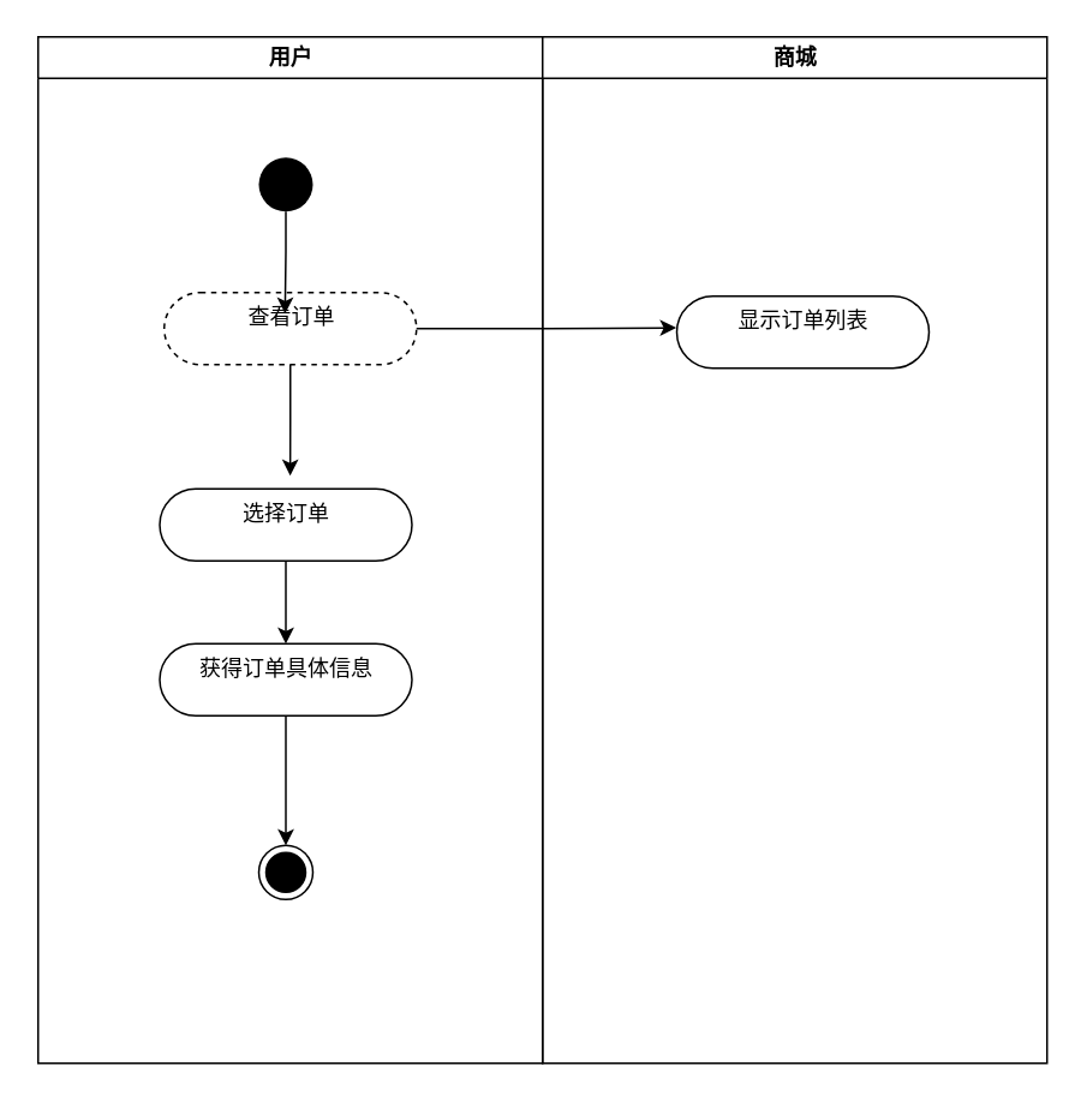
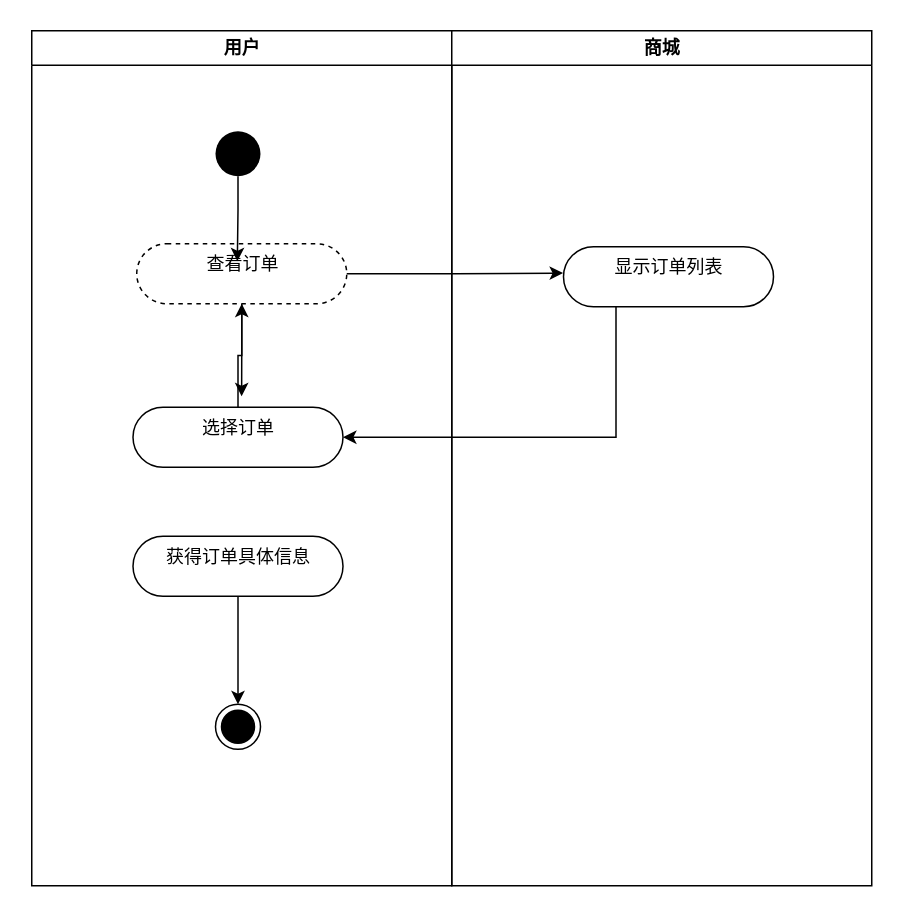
  <mxCell id="0" />
  <mxCell id="1" parent="0" />
  <mxCell id="2" value="用户" style="swimlane;whiteSpace=wrap" parent="1" vertex="1"><mxGeometry x="20.5" y="20" width="280" height="570" as="geometry" /></mxCell>
  <mxCell id="3" value="查看订单" style="html=1;align=center;verticalAlign=top;rounded=1;absoluteArcSize=1;arcSize=140;dashed=1;" vertex="1" parent="2"><mxGeometry x="70" y="142" width="140" height="40" as="geometry" /></mxCell>
  <mxCell id="4" style="edgeStyle=orthogonalEdgeStyle;rounded=0;orthogonalLoop=1;jettySize=auto;html=1;exitX=0.5;exitY=1;exitDx=0;exitDy=0;entryX=0.479;entryY=0.293;entryDx=0;entryDy=0;entryPerimeter=0;" edge="1" parent="2" source="5" target="3"><mxGeometry relative="1" as="geometry" /></mxCell>
  <mxCell id="5" value="" style="ellipse;fillColor=#000000;strokeColor=none;" vertex="1" parent="2"><mxGeometry x="122.5" y="67" width="30" height="30" as="geometry" /></mxCell>
  <mxCell id="6" style="edgeStyle=orthogonalEdgeStyle;rounded=0;orthogonalLoop=1;jettySize=auto;html=1;exitX=0.5;exitY=1;exitDx=0;exitDy=0;entryX=0.5;entryY=0;entryDx=0;entryDy=0;" edge="1" parent="2" source="7" target="10"><mxGeometry relative="1" as="geometry" /></mxCell>
  <mxCell id="7" value="获得订单具体信息" style="html=1;align=center;verticalAlign=top;rounded=1;absoluteArcSize=1;arcSize=140;dashed=0;" vertex="1" parent="2"><mxGeometry x="67.5" y="337" width="140" height="40" as="geometry" /></mxCell>
- <mxCell id="8" value="" style="edgeStyle=orthogonalEdgeStyle;rounded=0;orthogonalLoop=1;jettySize=auto;html=1;" edge="1" parent="2" source="9" target="7"><mxGeometry relative="1" as="geometry" /></mxCell>
+ <mxCell id="8" value="" style="edgeStyle=orthogonalEdgeStyle;rounded=0;orthogonalLoop=1;jettySize=auto;html=1;" edge="1" parent="2" source="9" target="3"><mxGeometry relative="1" as="geometry" /></mxCell>
  <mxCell id="9" value="选择订单" style="html=1;align=center;verticalAlign=top;rounded=1;absoluteArcSize=1;arcSize=140;dashed=0;" vertex="1" parent="2"><mxGeometry x="67.5" y="251" width="140" height="40" as="geometry" /></mxCell>
  <mxCell id="10" value="" style="ellipse;html=1;shape=endState;fillColor=#000000;strokeColor=#000000;" vertex="1" parent="2"><mxGeometry x="122.5" y="449" width="30" height="30" as="geometry" /></mxCell>
  <mxCell id="11" value="商城" style="swimlane;whiteSpace=wrap" parent="1" vertex="1"><mxGeometry x="300.5" y="20" width="280" height="570" as="geometry" /></mxCell>
  <mxCell id="12" value="显示订单列表" style="html=1;align=center;verticalAlign=top;rounded=1;absoluteArcSize=1;arcSize=140;dashed=0;" vertex="1" parent="11"><mxGeometry x="74.5" y="144" width="140" height="40" as="geometry" /></mxCell>
  <mxCell id="13" style="edgeStyle=orthogonalEdgeStyle;rounded=0;orthogonalLoop=1;jettySize=auto;html=1;exitX=0.5;exitY=1;exitDx=0;exitDy=0;" edge="1" parent="1" source="3"><mxGeometry relative="1" as="geometry"><mxPoint x="160.429" y="263.714" as="targetPoint" /></mxGeometry></mxCell>
  <mxCell id="14" style="edgeStyle=orthogonalEdgeStyle;rounded=0;orthogonalLoop=1;jettySize=auto;html=1;exitX=1;exitY=0.5;exitDx=0;exitDy=0;" edge="1" parent="1" source="3"><mxGeometry relative="1" as="geometry"><mxPoint x="374.714" y="181.571" as="targetPoint" /></mxGeometry></mxCell>
+ <mxCell id="15" style="edgeStyle=orthogonalEdgeStyle;rounded=0;orthogonalLoop=1;jettySize=auto;html=1;exitX=0.25;exitY=1;exitDx=0;exitDy=0;entryX=1;entryY=0.5;entryDx=0;entryDy=0;" edge="1" parent="1" source="12" target="9"><mxGeometry relative="1" as="geometry" /></mxCell>
